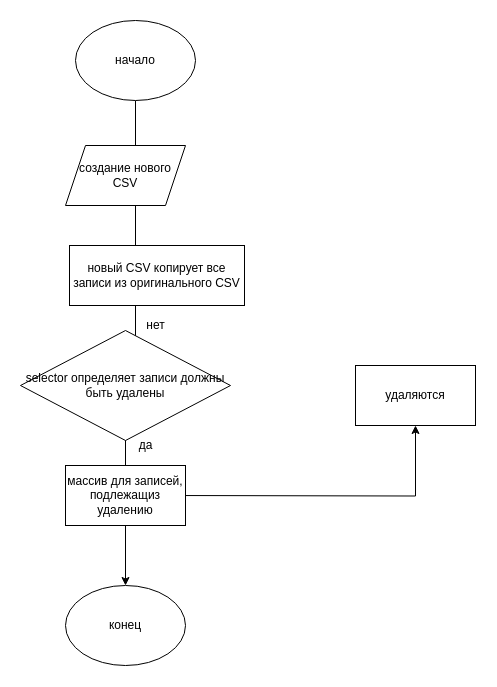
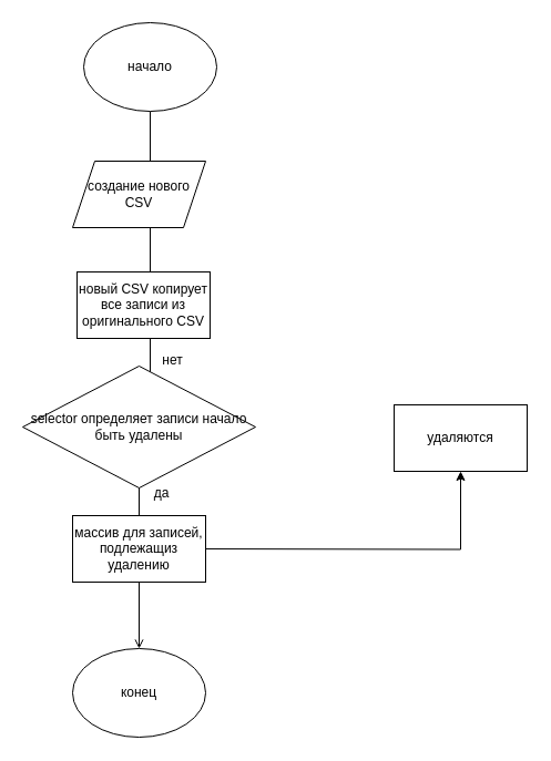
  <mxCell id="0" />
  <mxCell id="1" parent="0" />
- <mxCell id="2" style="edgeStyle=orthogonalEdgeStyle;rounded=0;orthogonalLoop=1;jettySize=auto;html=1;entryX=0.5;entryY=0;entryDx=0;entryDy=0;" edge="1" parent="1" source="3" target="4"><mxGeometry relative="1" as="geometry" /></mxCell>
+ <mxCell id="2" style="edgeStyle=orthogonalEdgeStyle;rounded=0;orthogonalLoop=1;jettySize=auto;html=1;entryX=0.5;entryY=0;entryDx=0;entryDy=0;endArrow=open;" edge="1" parent="1" source="3" target="4"><mxGeometry relative="1" as="geometry" /></mxCell>
  <mxCell id="3" value="начало" style="ellipse;whiteSpace=wrap;html=1;" vertex="1" parent="1"><mxGeometry x="75" y="20" width="120" height="80" as="geometry" /></mxCell>
  <mxCell id="4" value="конец" style="ellipse;whiteSpace=wrap;html=1;" vertex="1" parent="1"><mxGeometry x="65" y="585" width="120" height="80" as="geometry" /></mxCell>
  <mxCell id="5" value="создание нового CSV" style="shape=parallelogram;perimeter=parallelogramPerimeter;whiteSpace=wrap;html=1;fixedSize=1;" vertex="1" parent="1"><mxGeometry x="65" y="145" width="120" height="60" as="geometry" /></mxCell>
- <mxCell id="6" value="новый CSV копирует все записи из оригинального CSV" style="rounded=0;whiteSpace=wrap;html=1;" vertex="1" parent="1"><mxGeometry x="69" y="245" width="175" height="60" as="geometry" /></mxCell>
+ <mxCell id="6" value="новый CSV копирует все записи из оригинального CSV" style="rounded=0;whiteSpace=wrap;html=1;" vertex="1" parent="1"><mxGeometry x="69" y="245" width="120" height="60" as="geometry" /></mxCell>
  <mxCell id="7" value="" style="edgeStyle=orthogonalEdgeStyle;rounded=0;orthogonalLoop=1;jettySize=auto;html=1;" edge="1" parent="1" target="8"><mxGeometry relative="1" as="geometry"><mxPoint x="165" y="495" as="sourcePoint" /></mxGeometry></mxCell>
  <mxCell id="8" value="удаляются" style="rounded=0;whiteSpace=wrap;html=1;" vertex="1" parent="1"><mxGeometry x="355" y="365" width="120" height="60" as="geometry" /></mxCell>
- <mxCell id="9" value="selector определяет записи должны быть удалены" style="rhombus;whiteSpace=wrap;html=1;" vertex="1" parent="1"><mxGeometry x="20" y="330" width="210" height="110" as="geometry" /></mxCell>
+ <mxCell id="9" value="selector определяет записи начало быть удалены" style="rhombus;whiteSpace=wrap;html=1;" vertex="1" parent="1"><mxGeometry x="20" y="330" width="210" height="110" as="geometry" /></mxCell>
  <mxCell id="10" value="да" style="text;html=1;align=center;verticalAlign=middle;resizable=0;points=[];autosize=1;strokeColor=none;" vertex="1" parent="1"><mxGeometry x="130" y="435" width="30" height="20" as="geometry" /></mxCell>
  <mxCell id="11" value="массив для записей, подлежащиз удалению" style="rounded=0;whiteSpace=wrap;html=1;" vertex="1" parent="1"><mxGeometry x="65" y="465" width="120" height="60" as="geometry" /></mxCell>
  <mxCell id="12" value="нет" style="text;html=1;align=center;verticalAlign=middle;resizable=0;points=[];autosize=1;strokeColor=none;" vertex="1" parent="1"><mxGeometry x="140" y="315" width="30" height="20" as="geometry" /></mxCell>
